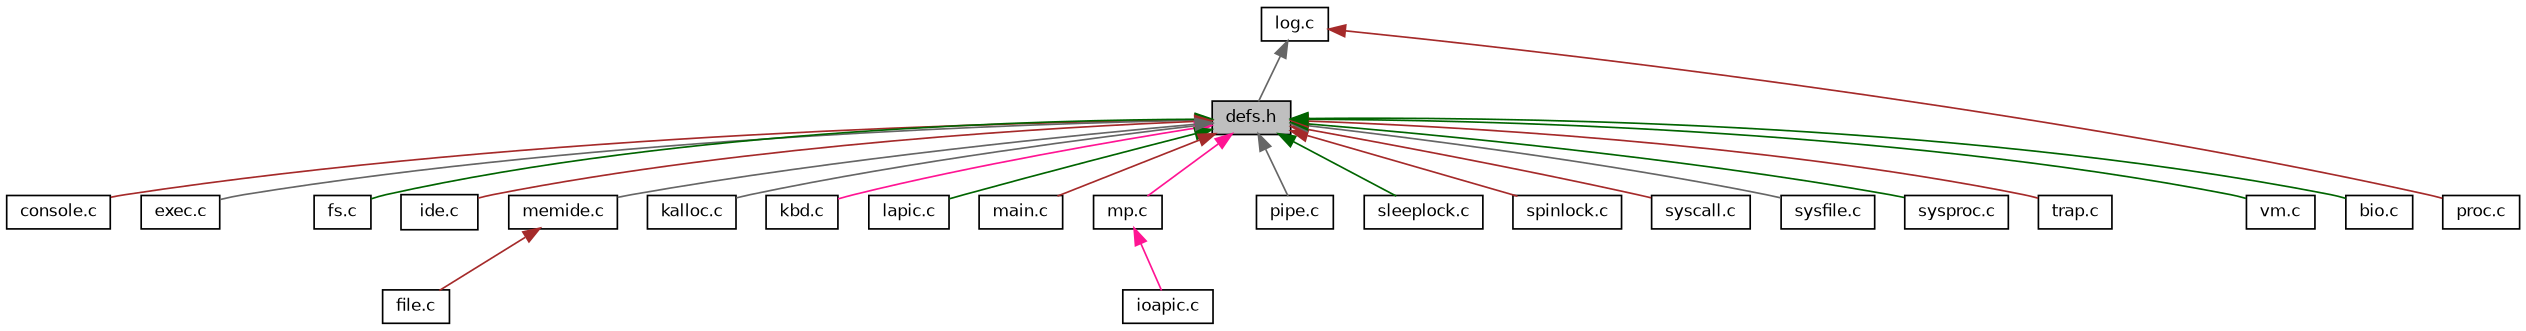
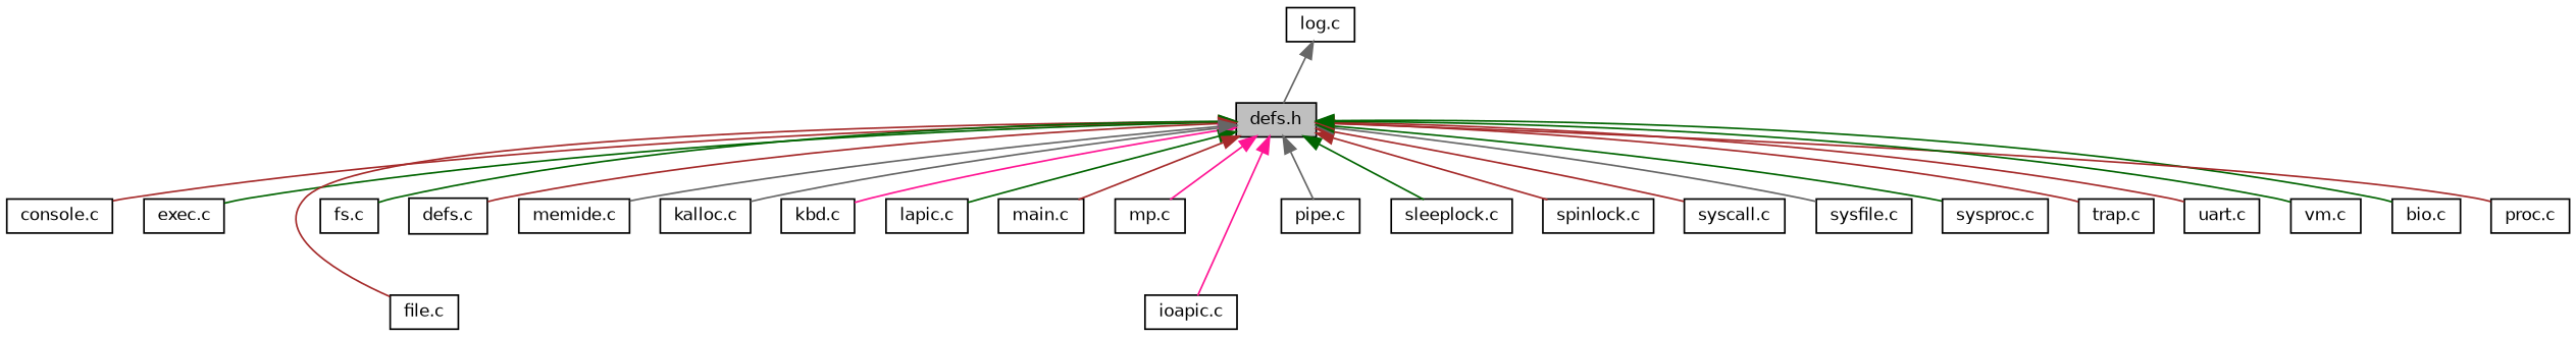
  digraph {
    node [color=black fillcolor=white fontname=Helvetica fontsize=10 shape=record style=filled]
    edge [color=brown dir=back fontname=Helvetica fontsize=10 labelfontname=Helvetica labelfontsize=10 style=solid]
    n1 [fillcolor=grey75 fontcolor=black height=0.2 label="defs.h" width=0.4]
    n2 [height=0.2 label="bio.c" width=0.4]
    n3 [height=0.2 label="console.c" width=0.4]
    n4 [height=0.2 label="exec.c" width=0.4]
    n5 [height=0.2 label="file.c" width=0.4]
    n6 [height=0.2 label="fs.c" width=0.4]
-   n7 [height=0.2 label="ide.c" width=0.4]
+   n7 [height=0.2 label="defs.c" width=0.4]
    n8 [height=0.2 label="ioapic.c" width=0.4]
    n9 [height=0.2 label="kalloc.c" width=0.4]
    n10 [height=0.2 label="kbd.c" width=0.4]
    n11 [height=0.2 label="lapic.c" width=0.4]
    n12 [height=0.2 label="main.c" width=0.4]
    n13 [height=0.2 label="memide.c" width=0.4]
    n14 [height=0.2 label="mp.c" width=0.4]
    n15 [height=0.2 label="pipe.c" width=0.4]
    n16 [height=0.2 label="proc.c" width=0.4]
    n17 [height=0.2 label="sleeplock.c" width=0.4]
    n18 [height=0.2 label="spinlock.c" width=0.4]
    n19 [height=0.2 label="syscall.c" width=0.4]
    n20 [height=0.2 label="sysfile.c" width=0.4]
    n21 [height=0.2 label="sysproc.c" width=0.4]
    n22 [height=0.2 label="trap.c" width=0.4]
+   n23 [height=0.2 label="uart.c" width=0.4]
    n24 [height=0.2 label="vm.c" width=0.4]
    n25 [height=0.2 label="log.c" width=0.4]
    n1 -> n2 [color=darkgreen]
    n1 -> n3
-   n1 -> n4 [color=gray40]
-   n13 -> n5
+   n1 -> n4 [color=darkgreen]
+   n1 -> n5
    n1 -> n6 [color=darkgreen]
    n1 -> n7
-   n14 -> n8 [color=deeppink]
+   n1 -> n8 [color=deeppink]
    n1 -> n9 [color=gray40]
    n1 -> n10 [color=deeppink]
    n1 -> n11 [color=darkgreen]
    n1 -> n12
    n1 -> n13 [color=gray40]
    n1 -> n14 [color=deeppink]
    n1 -> n15 [color=gray40]
-   n25 -> n16
+   n1 -> n16
    n1 -> n17 [color=darkgreen]
    n1 -> n18
    n1 -> n19
    n1 -> n20 [color=gray40]
    n1 -> n21 [color=darkgreen]
    n1 -> n22
+   n1 -> n23
    n1 -> n24 [color=darkgreen]
    n25 -> n1 [color=gray40]
  }
